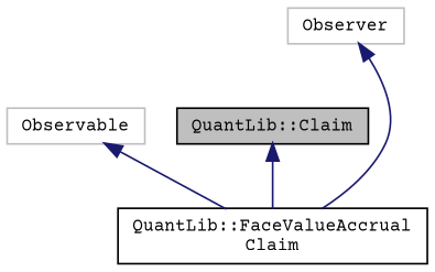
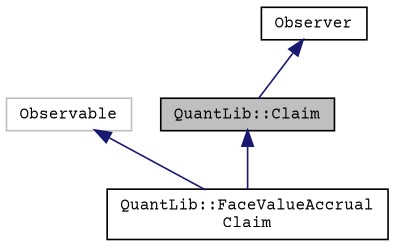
  digraph {
    fontname="Courier Prime"
    node [color=black fillcolor=white fontname="Courier Prime" fontsize=10 shape=record style=filled]
    edge [color=midnightblue dir=back fontname="Courier Prime" fontsize=10 labelfontname=Helvetica labelfontsize=10 style=solid]
    n1 [fillcolor=grey75 fontcolor=black height=0.2 label="QuantLib::Claim" width=0.4]
    n2 [height=0.2 label="QuantLib::FaceValueAccrual\lClaim" width=0.4]
    n3 [color=grey75 height=0.2 label=Observable width=0.4]
-   n4 [color=grey75 height=0.2 label=Observer width=0.4]
+   n4 [height=0.2 label=Observer width=0.4]
    n1 -> n2
    n3 -> n2
-   n4 -> n2
+   n4 -> n1
  }
